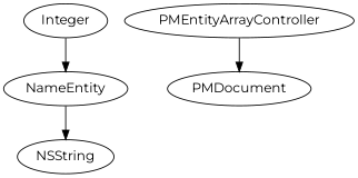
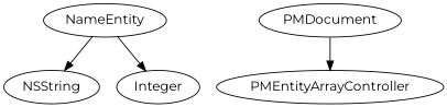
  digraph {
    fontname=Montserrat
    node [fontname=Montserrat]
    edge [fontname=Montserrat]
    NameEntity
    NSString
    Integer
    PMDocument
    PMEntityArrayController
    NameEntity -> NSString
-   Integer -> NameEntity
-   PMEntityArrayController -> PMDocument
+   NameEntity -> Integer
+   PMDocument -> PMEntityArrayController
  }
